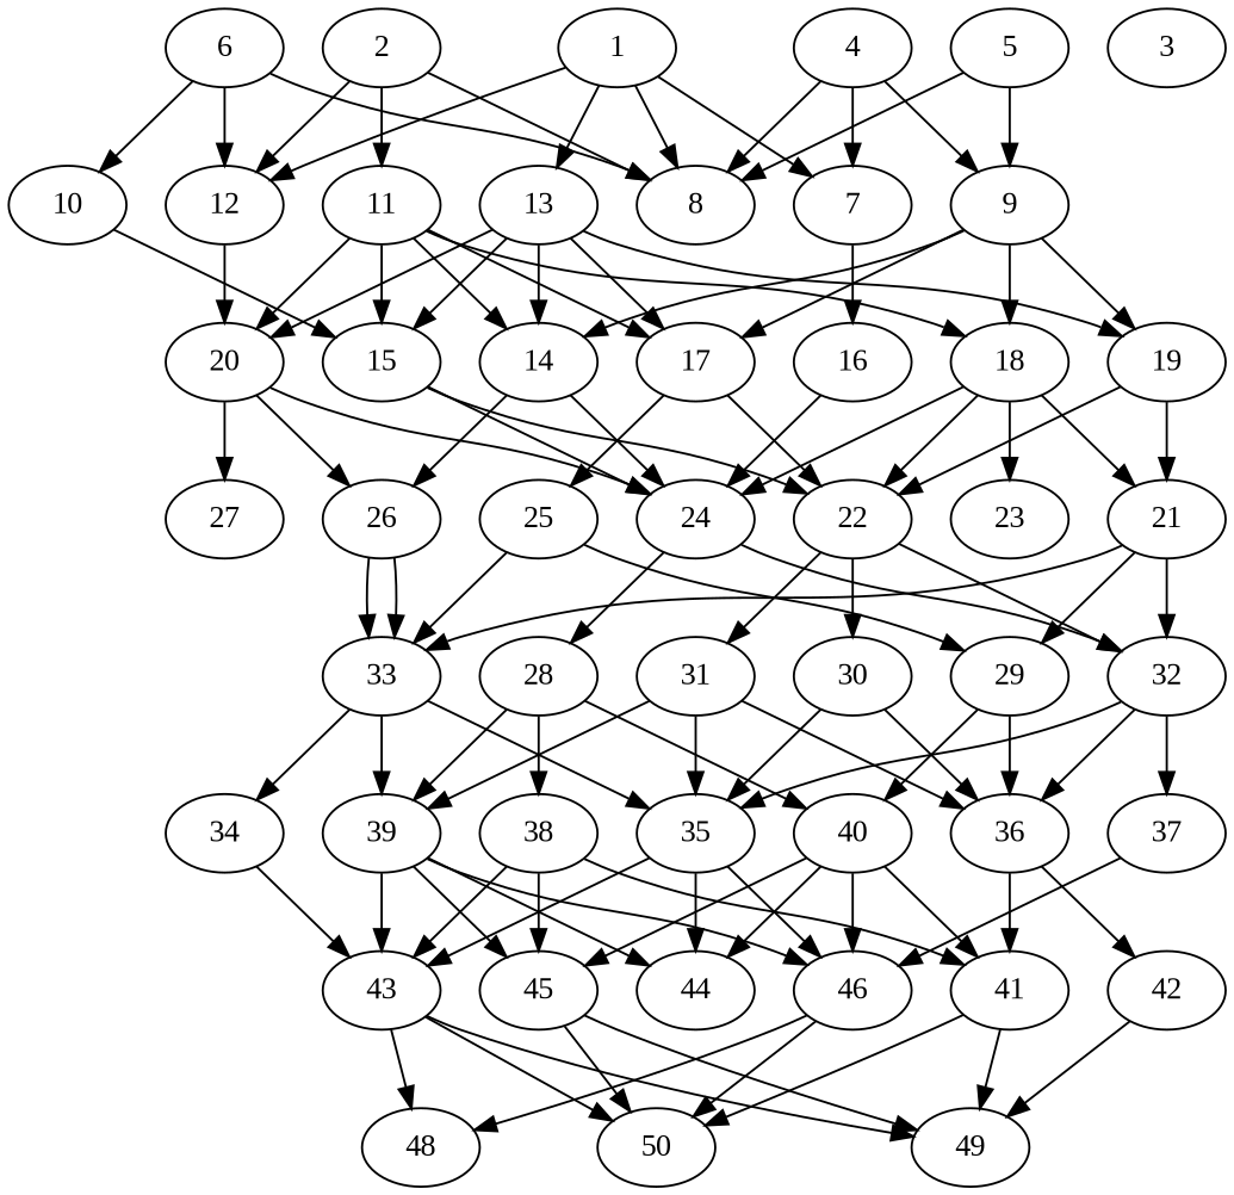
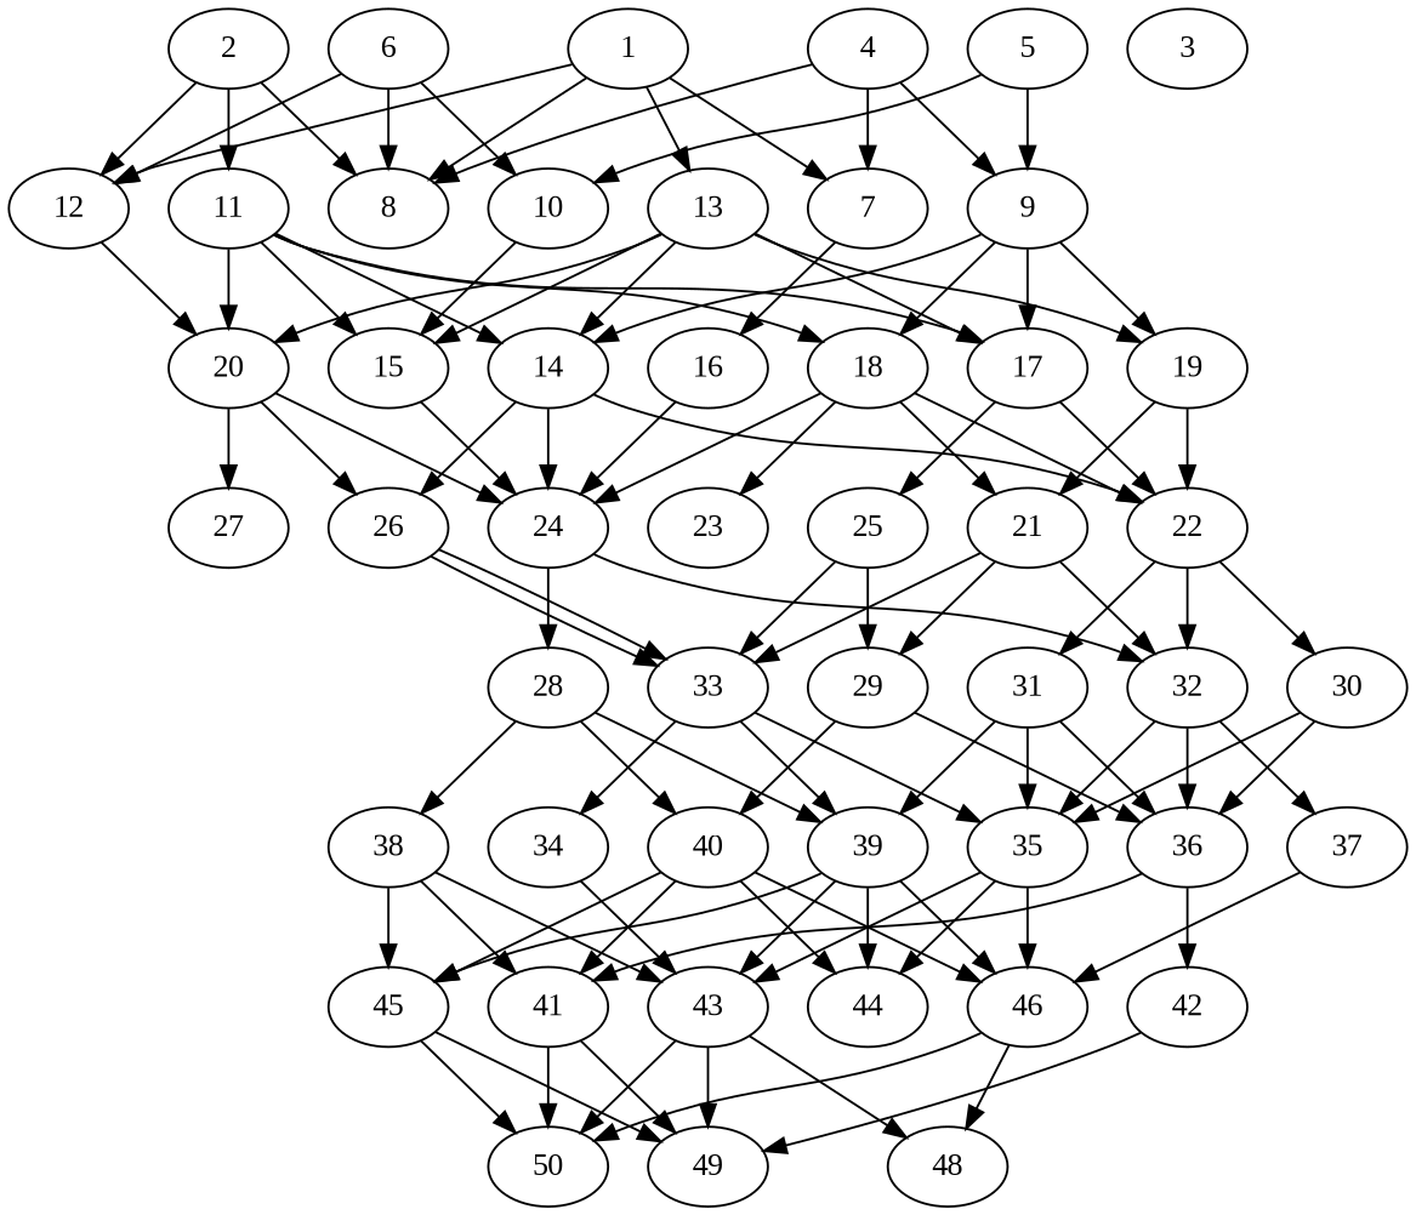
  digraph {
    fontname="Liberation Serif"
    node [alpha=0.07 fontname="Liberation Serif"]
    edge [fontname="Liberation Serif"]
    1 [alpha=0.18 expect_size=37381120]
    7 [alpha=0.06 expect_size=43635712]
    8 [expect_size=17084416]
    12 [alpha=0.15 expect_size=8265728]
    13 [alpha=0.08 expect_size=6802432]
    16 [alpha=0.08 expect_size=43120640]
    20 [alpha=0.13 expect_size=8197120]
    14 [alpha=0.03 expect_size=29536256]
    17 [alpha=0.06 expect_size=11351040]
    19 [alpha=0.20 expect_size=40733696]
    15 [alpha=0.03 expect_size=26057728]
    24 [alpha=0.00 expect_size=43074560]
    18 [alpha=0.03 expect_size=24709120]
    22 [alpha=0.08 expect_size=37149696]
    21 [alpha=0.00 expect_size=25231360]
    23 [alpha=0.06 expect_size=25155584]
    26 [expect_size=8912896]
    27 [alpha=0.12 expect_size=28658688]
    25 [alpha=0.18 expect_size=49049600]
    2 [alpha=0.19 expect_size=6289408]
    11 [alpha=0.05 expect_size=13667328]
    3 [alpha=0.10 expect_size=30610432]
    4 [alpha=0.19 expect_size=42680320]
    9 [alpha=0.06 expect_size=7257088]
    5 [expect_size=13223936]
    10 [expect_size=24035328]
    6 [expect_size=32204800]
    32 [alpha=0.19 expect_size=33969152]
    28 [alpha=0.02 expect_size=41910272]
    30 [alpha=0.12 expect_size=49125376]
    31 [alpha=0.15 expect_size=33195008]
    33 [alpha=0.04 expect_size=5306368]
    29 [alpha=0.13 expect_size=49619968]
    36 [alpha=0.02 expect_size=15214592]
    35 [alpha=0.02 expect_size=20405248]
    37 [alpha=0.04 expect_size=31153152]
    39 [alpha=0.00 expect_size=17512448]
    40 [expect_size=48976896]
    38 [alpha=0.15 expect_size=12242944]
    34 [alpha=0.18 expect_size=19763200]
    41 [alpha=0.03 expect_size=31057920]
    45 [alpha=0.14 expect_size=21578752]
    44 [alpha=0.02 expect_size=25292800]
    46 [alpha=0.08 expect_size=26598400]
    42 [alpha=0.12 expect_size=19365888]
    43 [alpha=0.09 expect_size=16923648]
    49 [alpha=0.08 expect_size=28818432]
    50 [alpha=0.04 expect_size=29920256]
    48 [alpha=0.10 expect_size=41023488]
    1 -> 7
    1 -> 8
    1 -> 12
    1 -> 13
    7 -> 16
    12 -> 20
    13 -> 20
    13 -> 14
    13 -> 17
    13 -> 19
    13 -> 15
    16 -> 24
    20 -> 24
    20 -> 26
    20 -> 27
    14 -> 24
-   15 -> 22
+   14 -> 22
    14 -> 26
    17 -> 22
    17 -> 25
    19 -> 22
    19 -> 21
    15 -> 24
    24 -> 32
    24 -> 28
    18 -> 24
    18 -> 22
    18 -> 21
    18 -> 23
    22 -> 32
    22 -> 30
    22 -> 31
    21 -> 32
    21 -> 33
    21 -> 29
    26 -> 33
    26 -> 33
    25 -> 33
    25 -> 29
    2 -> 8
    2 -> 12
    2 -> 11
    11 -> 20
    11 -> 14
    11 -> 17
    11 -> 15
    11 -> 18
    4 -> 7
    4 -> 8
    4 -> 9
    9 -> 14
    9 -> 17
    9 -> 19
    9 -> 18
    5 -> 9
-   5 -> 8
+   5 -> 10
    10 -> 15
    6 -> 8
    6 -> 12
    6 -> 10
    32 -> 36
    32 -> 35
    32 -> 37
    28 -> 39
    28 -> 40
    28 -> 38
    30 -> 36
    30 -> 35
    31 -> 36
    31 -> 35
    31 -> 39
    33 -> 35
    33 -> 39
    33 -> 34
    29 -> 36
    29 -> 40
    36 -> 41
    36 -> 42
    35 -> 44
    35 -> 46
    35 -> 43
    37 -> 46
    39 -> 45
    39 -> 44
    39 -> 46
    39 -> 43
    40 -> 41
    40 -> 45
    40 -> 44
    40 -> 46
    38 -> 41
    38 -> 45
    38 -> 43
    34 -> 43
    41 -> 49
    41 -> 50
    45 -> 49
    45 -> 50
    46 -> 50
    46 -> 48
    42 -> 49
    43 -> 49
    43 -> 50
    43 -> 48
  }
